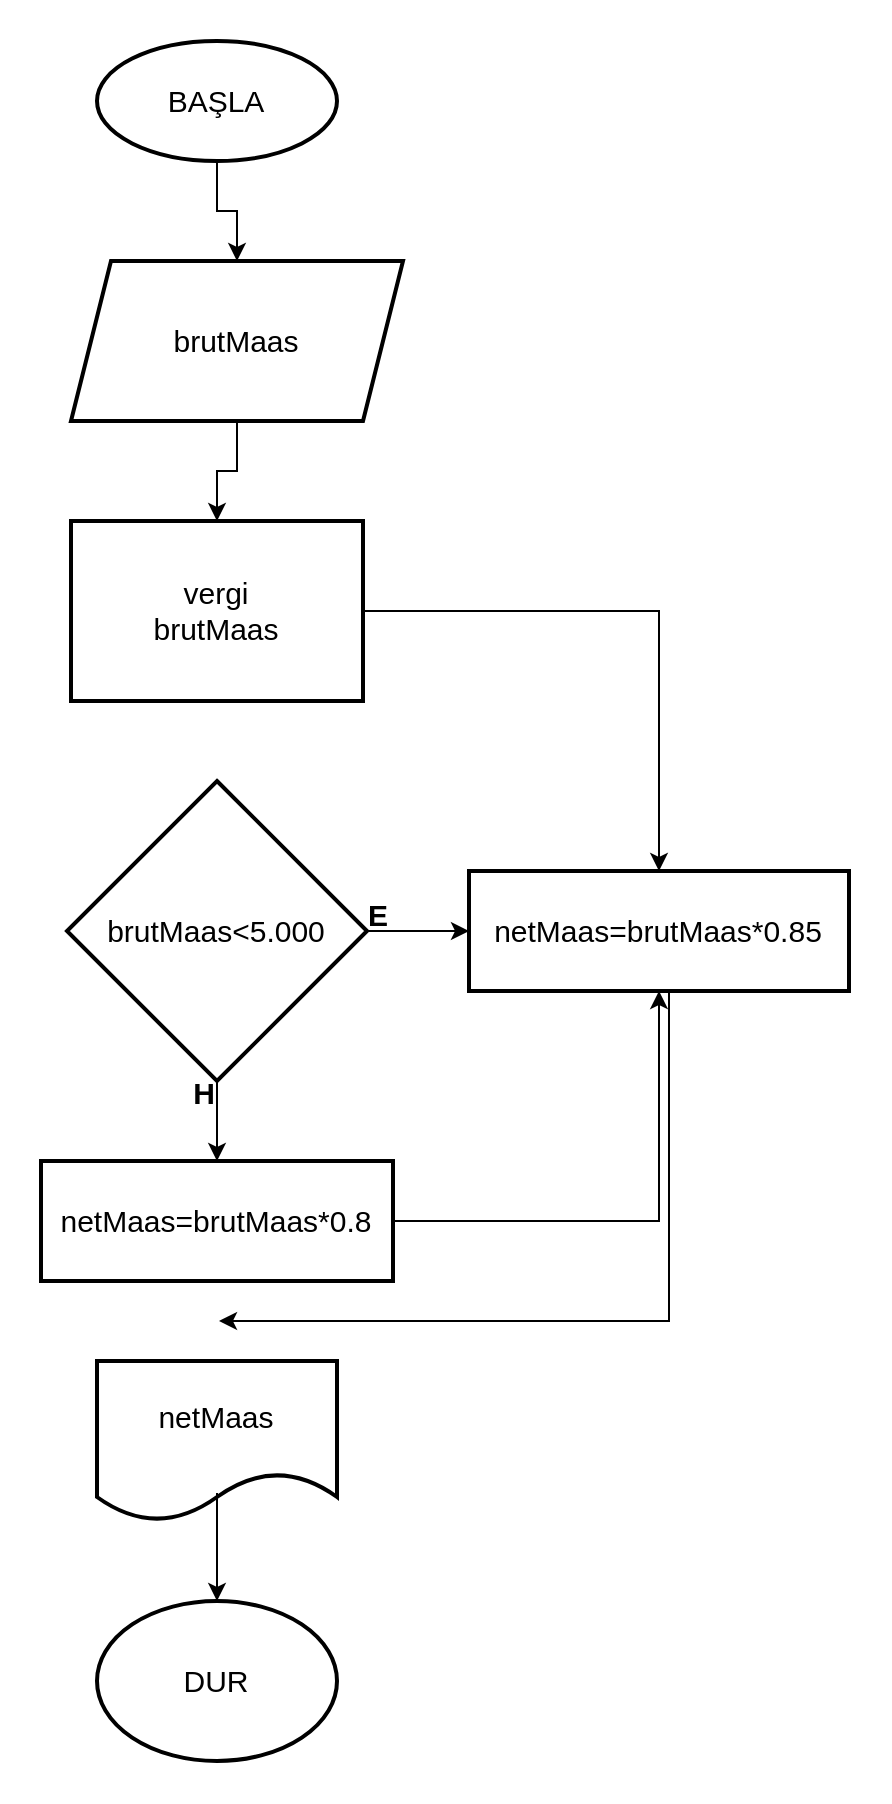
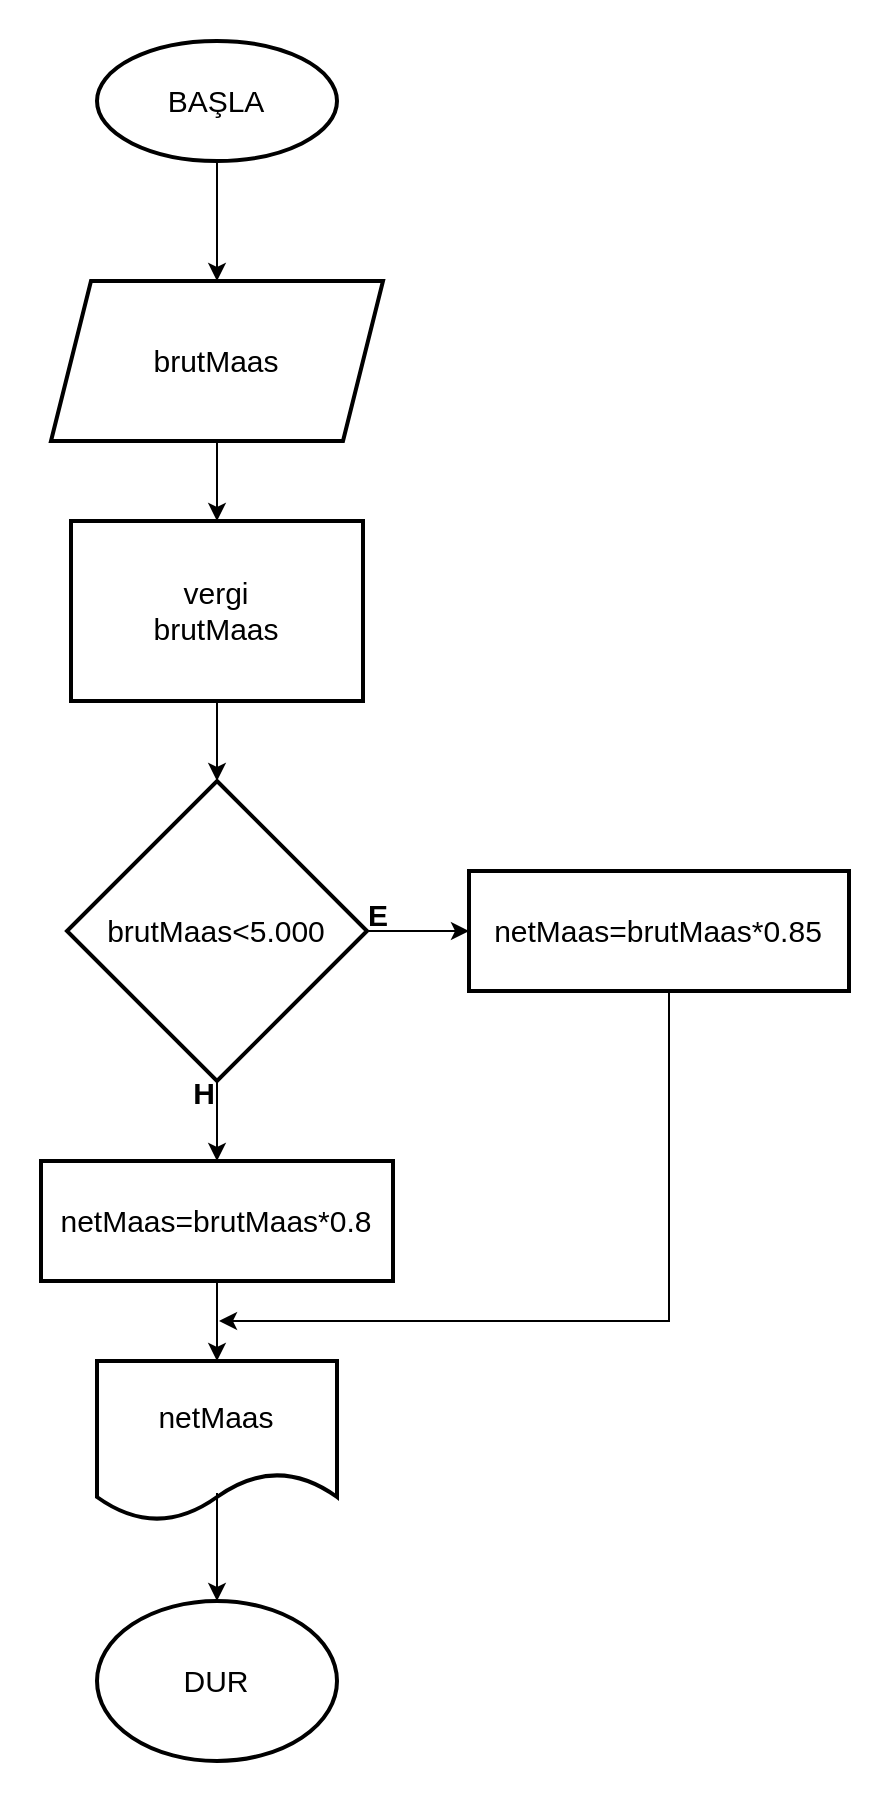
  <mxCell id="0" />
  <mxCell id="1" parent="0" />
  <mxCell id="2" value="" style="edgeStyle=orthogonalEdgeStyle;rounded=0;orthogonalLoop=1;jettySize=auto;html=1;" parent="1" source="3" target="5" edge="1"><mxGeometry relative="1" as="geometry" /></mxCell>
  <mxCell id="3" value="&lt;font style=&quot;font-size: 15px&quot;&gt;BAŞLA&lt;/font&gt;" style="ellipse;whiteSpace=wrap;html=1;strokeWidth=2;" parent="1" vertex="1"><mxGeometry x="48" y="20" width="120" height="60" as="geometry" /></mxCell>
  <mxCell id="4" value="" style="edgeStyle=orthogonalEdgeStyle;rounded=0;orthogonalLoop=1;jettySize=auto;html=1;fontSize=15;" parent="1" source="5" target="7" edge="1"><mxGeometry relative="1" as="geometry" /></mxCell>
- <mxCell id="5" value="&lt;font style=&quot;font-size: 15px&quot;&gt;brutMaas&lt;/font&gt;" style="shape=parallelogram;perimeter=parallelogramPerimeter;whiteSpace=wrap;html=1;fixedSize=1;strokeWidth=2;" parent="1" vertex="1"><mxGeometry x="35" y="130" width="166" height="80" as="geometry" /></mxCell>
- <mxCell id="6" value="" style="edgeStyle=orthogonalEdgeStyle;rounded=0;orthogonalLoop=1;jettySize=auto;html=1;fontSize=15;" parent="1" source="7" target="14" edge="1"><mxGeometry relative="1" as="geometry" /></mxCell>
+ <mxCell id="5" value="&lt;font style=&quot;font-size: 15px&quot;&gt;brutMaas&lt;/font&gt;" style="shape=parallelogram;perimeter=parallelogramPerimeter;whiteSpace=wrap;html=1;fixedSize=1;strokeWidth=2;" parent="1" vertex="1"><mxGeometry x="25" y="140" width="166" height="80" as="geometry" /></mxCell>
+ <mxCell id="6" value="" style="edgeStyle=orthogonalEdgeStyle;rounded=0;orthogonalLoop=1;jettySize=auto;html=1;fontSize=15;" parent="1" source="7" target="10" edge="1"><mxGeometry relative="1" as="geometry" /></mxCell>
  <mxCell id="7" value="&lt;font style=&quot;font-size: 15px&quot;&gt;vergi&lt;br&gt;brutMaas&lt;/font&gt;" style="whiteSpace=wrap;html=1;strokeWidth=2;" parent="1" vertex="1"><mxGeometry x="35" y="260" width="146" height="90" as="geometry" /></mxCell>
  <mxCell id="8" value="" style="edgeStyle=orthogonalEdgeStyle;rounded=0;orthogonalLoop=1;jettySize=auto;html=1;fontSize=15;" parent="1" source="10" target="12" edge="1"><mxGeometry relative="1" as="geometry" /></mxCell>
  <mxCell id="9" value="" style="edgeStyle=orthogonalEdgeStyle;rounded=0;orthogonalLoop=1;jettySize=auto;html=1;fontSize=15;" parent="1" source="10" target="14" edge="1"><mxGeometry relative="1" as="geometry" /></mxCell>
  <mxCell id="10" value="&lt;font style=&quot;font-size: 15px&quot;&gt;brutMaas&amp;lt;5.000&lt;/font&gt;" style="rhombus;whiteSpace=wrap;html=1;strokeWidth=2;" parent="1" vertex="1"><mxGeometry x="33" y="390" width="150" height="150" as="geometry" /></mxCell>
- <mxCell id="11" value="" style="edgeStyle=orthogonalEdgeStyle;rounded=0;orthogonalLoop=1;jettySize=auto;html=1;fontSize=15;" parent="1" source="12" target="14" edge="1"><mxGeometry relative="1" as="geometry" /></mxCell>
+ <mxCell id="11" value="" style="edgeStyle=orthogonalEdgeStyle;rounded=0;orthogonalLoop=1;jettySize=auto;html=1;fontSize=15;" parent="1" source="12" target="16" edge="1"><mxGeometry relative="1" as="geometry" /></mxCell>
  <mxCell id="12" value="&lt;font style=&quot;font-size: 15px&quot;&gt;netMaas=brutMaas*0.8&lt;/font&gt;" style="whiteSpace=wrap;html=1;strokeWidth=2;" parent="1" vertex="1"><mxGeometry x="20" y="580" width="176" height="60" as="geometry" /></mxCell>
  <mxCell id="13" style="edgeStyle=orthogonalEdgeStyle;rounded=0;orthogonalLoop=1;jettySize=auto;html=1;fontSize=15;" parent="1" edge="1"><mxGeometry relative="1" as="geometry"><mxPoint x="109" y="660" as="targetPoint" /><mxPoint x="339" y="495" as="sourcePoint" /><Array as="points"><mxPoint x="334" y="495" /><mxPoint x="334" y="660" /></Array></mxGeometry></mxCell>
  <mxCell id="14" value="&lt;font style=&quot;font-size: 15px&quot;&gt;netMaas=brutMaas*0.85&lt;/font&gt;" style="whiteSpace=wrap;html=1;strokeWidth=2;" parent="1" vertex="1"><mxGeometry x="234" y="435" width="190" height="60" as="geometry" /></mxCell>
  <mxCell id="15" value="" style="edgeStyle=orthogonalEdgeStyle;rounded=0;orthogonalLoop=1;jettySize=auto;html=1;fontSize=15;" parent="1" source="16" target="17" edge="1"><mxGeometry relative="1" as="geometry" /></mxCell>
  <mxCell id="16" value="&lt;font style=&quot;font-size: 15px&quot;&gt;netMaas&lt;/font&gt;" style="shape=document;whiteSpace=wrap;html=1;boundedLbl=1;strokeWidth=2;" parent="1" vertex="1"><mxGeometry x="48" y="680" width="120" height="80" as="geometry" /></mxCell>
  <mxCell id="17" value="&lt;font style=&quot;font-size: 15px&quot;&gt;DUR&lt;/font&gt;" style="ellipse;whiteSpace=wrap;html=1;strokeWidth=2;" parent="1" vertex="1"><mxGeometry x="48" y="800" width="120" height="80" as="geometry" /></mxCell>
  <mxCell id="18" value="" style="endArrow=none;html=1;rounded=0;fontSize=15;" parent="1" edge="1"><mxGeometry width="50" height="50" relative="1" as="geometry"><mxPoint x="108" y="776" as="sourcePoint" /><mxPoint x="108" y="746" as="targetPoint" /></mxGeometry></mxCell>
  <mxCell id="19" value="&lt;b&gt;&lt;font style=&quot;font-size: 15px&quot;&gt;E&lt;/font&gt;&lt;/b&gt;" style="text;html=1;strokeColor=none;fillColor=none;align=center;verticalAlign=middle;whiteSpace=wrap;rounded=0;" parent="1" vertex="1"><mxGeometry x="159" y="442" width="60" height="30" as="geometry" /></mxCell>
  <mxCell id="20" value="&lt;b&gt;&lt;font style=&quot;font-size: 15px&quot;&gt;H&lt;/font&gt;&lt;/b&gt;" style="text;html=1;strokeColor=none;fillColor=none;align=center;verticalAlign=middle;whiteSpace=wrap;rounded=0;" parent="1" vertex="1"><mxGeometry x="72" y="531" width="60" height="30" as="geometry" /></mxCell>
